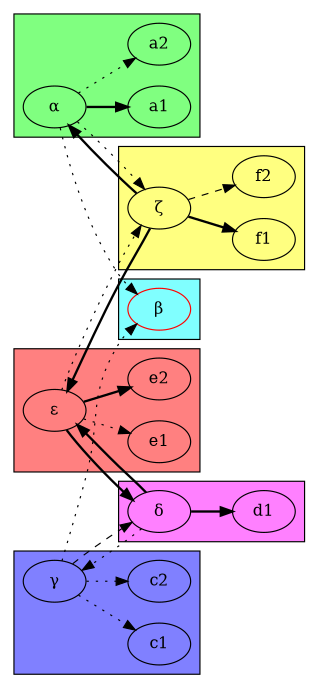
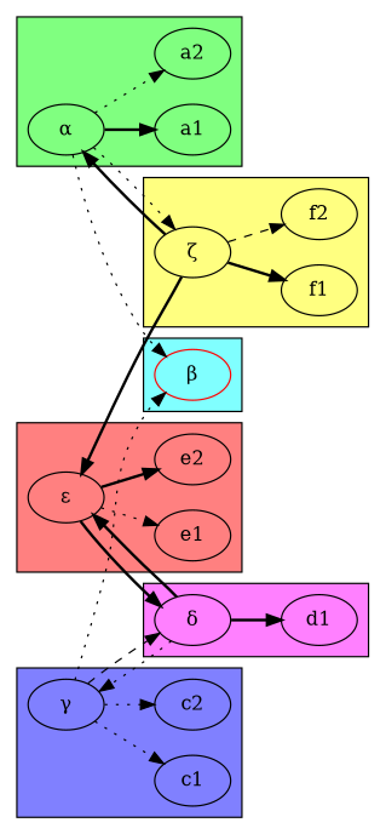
  digraph {
    rankdir=LR
    edge [style=dotted]
    n1 [color=red label="&beta;"]
    n2 [label="&alpha;"]
    a1
    a2
    n5 [label="&gamma;"]
    c1
    c2
    n8 [label="&delta;"]
    d1
    n10 [label="&epsilon;"]
    e1
    e2
    n13 [label="&zeta;"]
    f1
    f2
    subgraph cluster_1 {
      fillcolor="#80ffff"
      rank=same
      style=filled
      n1
    }
    subgraph cluster_2 {
      fillcolor="#80ff80"
      rank=same
      style=filled
      n2
      a1
      a2
    }
    subgraph cluster_3 {
      fillcolor="#8080ff"
      rank=same
      style=filled
      n5
      c1
      c2
    }
    subgraph cluster_4 {
      fillcolor="#ff80ff"
      rank=same
      style=filled
      n8
      d1
    }
    subgraph cluster_5 {
      fillcolor="#ff8080"
      rank=same
      style=filled
      n10
      e1
      e2
    }
    subgraph cluster_6 {
      fillcolor="#ffff80"
      rank=same
      style=filled
      n13
      f1
      f2
    }
    n2 -> n1
    n2 -> a1 [style=bold]
    n2 -> a2
    n2 -> n13
    n5 -> n1
    n5 -> c1
    n5 -> c2
    n5 -> n8 [style=dashed]
    n8 -> n5
    n8 -> d1 [style=bold]
    n8 -> n10 [style=bold]
    n10 -> n8 [style=bold]
    n10 -> e1
    n10 -> e2 [style=bold]
-   n10 -> n13
    n13 -> n2 [style=bold]
    n13 -> n10 [style=bold]
    n13 -> f1 [style=bold]
    n13 -> f2 [style=dashed]
  }
